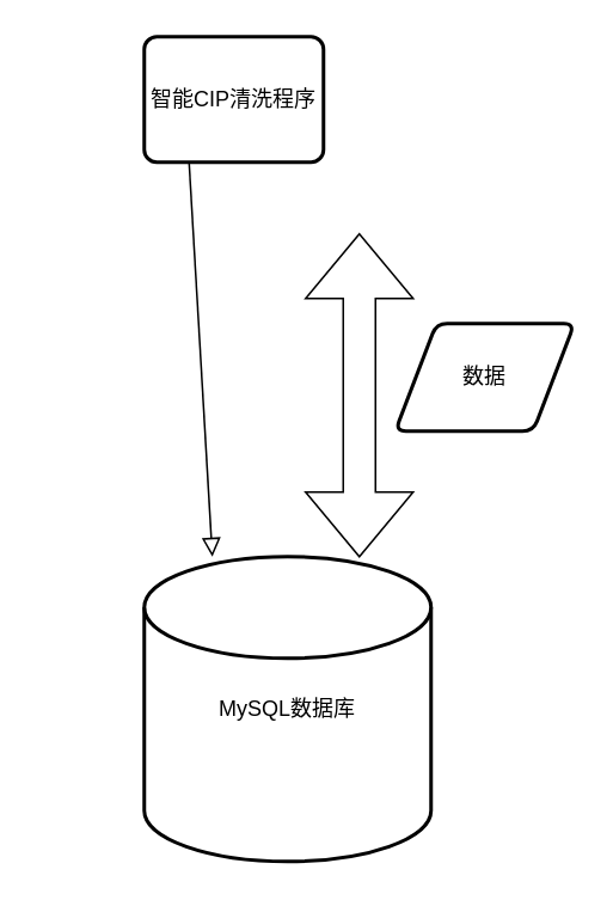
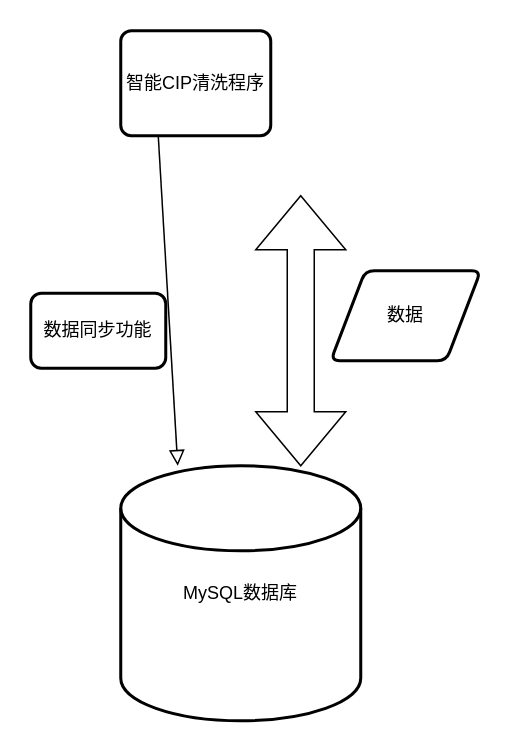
  <mxCell id="0" />
  <mxCell id="1" parent="0" />
  <mxCell id="2" value="MySQL数据库" style="strokeWidth=2;html=1;shape=mxgraph.flowchart.database;whiteSpace=wrap;" vertex="1" parent="1"><mxGeometry x="80" y="310" width="160" height="170" as="geometry" /></mxCell>
  <mxCell id="3" value="数据" style="shape=parallelogram;html=1;strokeWidth=2;perimeter=parallelogramPerimeter;whiteSpace=wrap;rounded=1;arcSize=12;size=0.23;" vertex="1" parent="1"><mxGeometry x="220" y="180" width="100" height="60" as="geometry" /></mxCell>
  <mxCell id="4" value="智能CIP清洗程序" style="rounded=1;whiteSpace=wrap;html=1;absoluteArcSize=1;arcSize=14;strokeWidth=2;" vertex="1" parent="1"><mxGeometry x="80" y="20" width="100" height="70" as="geometry" /></mxCell>
  <mxCell id="5" value="" style="shape=doubleArrow;direction=south;whiteSpace=wrap;html=1;" vertex="1" parent="1"><mxGeometry x="170" y="130" width="60" height="180" as="geometry" /></mxCell>
+ <mxCell id="6" value="数据同步功能" style="rounded=1;whiteSpace=wrap;html=1;absoluteArcSize=1;arcSize=14;strokeWidth=2;" vertex="1" parent="1"><mxGeometry x="20" y="195" width="90" height="50" as="geometry" /></mxCell>
  <mxCell id="7" value="" style="endArrow=block;html=1;rounded=0;exitX=0.25;exitY=1;exitDx=0;exitDy=0;endFill=0;endSize=8;" edge="1" parent="1" source="4"><mxGeometry width="50" height="50" relative="1" as="geometry"><mxPoint x="60" y="280" as="sourcePoint" /><mxPoint x="118" y="310" as="targetPoint" /></mxGeometry></mxCell>
